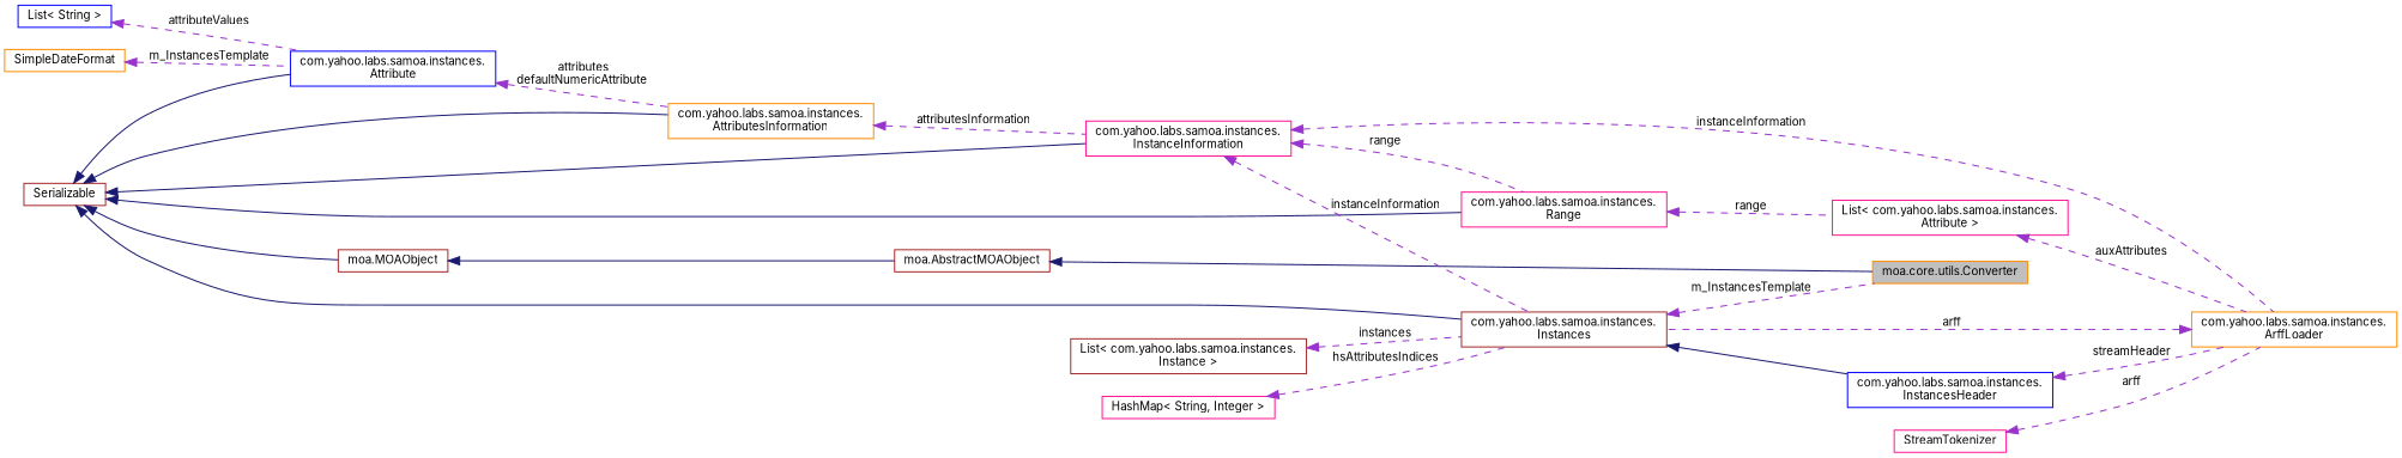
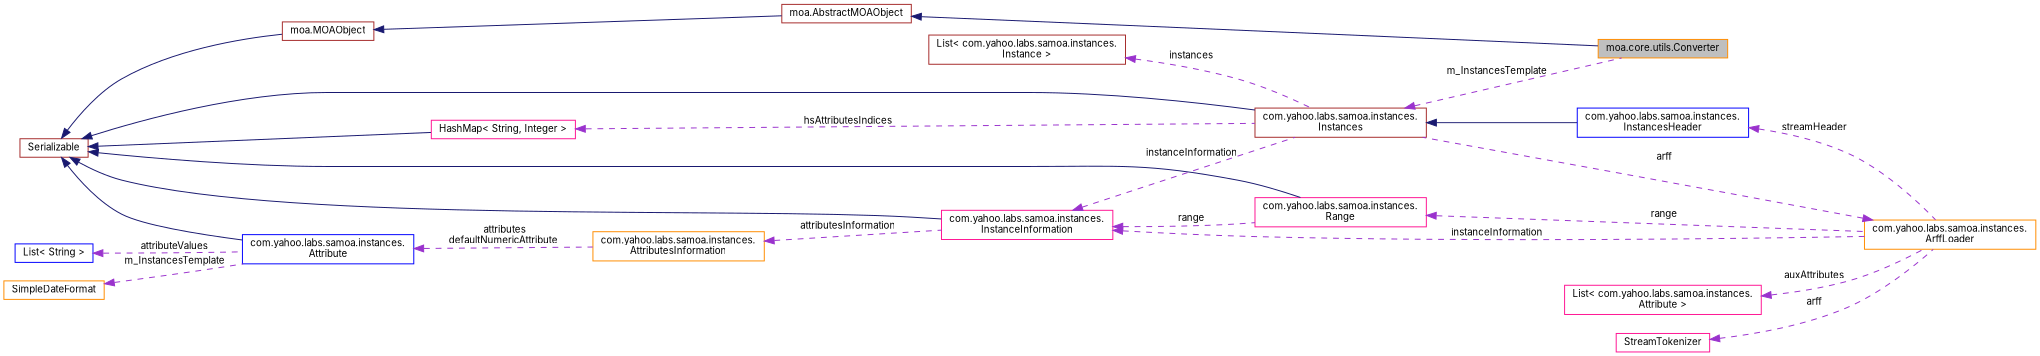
  digraph {
    fontname=Inter
    rankdir=LR
    node [color=brown fillcolor=white fontname=Inter fontsize=10 shape=record style=filled]
    edge [color=darkorchid3 dir=back fontname=Inter fontsize=10 labelfontname=Helvetica labelfontsize=10 style=dashed]
    n1 [color=darkorange fillcolor=grey75 fontcolor=black height=0.2 label="moa.core.utils.Converter" width=0.4]
    n2 [height=0.2 label="moa.AbstractMOAObject" width=0.4]
    n3 [height=0.2 label="moa.MOAObject" width=0.4]
    n4 [height=0.2 label=Serializable width=0.4]
    n5 [height=0.2 label="com.yahoo.labs.samoa.instances.\lInstances" width=0.4]
    n6 [color=deeppink height=0.2 label="com.yahoo.labs.samoa.instances.\lInstanceInformation" width=0.4]
    n7 [color=darkorange height=0.2 label="com.yahoo.labs.samoa.instances.\lAttributesInformation" width=0.4]
    n8 [color=blue height=0.2 label="com.yahoo.labs.samoa.instances.\lAttribute" width=0.4]
    n9 [color=deeppink height=0.2 label="com.yahoo.labs.samoa.instances.\lRange" width=0.4]
    n10 [color=blue height=0.2 label="com.yahoo.labs.samoa.instances.\lInstancesHeader" width=0.4]
    n11 [color=darkorange height=0.2 label="com.yahoo.labs.samoa.instances.\lArffLoader" width=0.4]
    n12 [color=deeppink height=0.2 label="List\< com.yahoo.labs.samoa.instances.\lAttribute \>" width=0.4]
    n13 [color=blue height=0.2 label="List\< String \>" width=0.4]
    n14 [color=darkorange height=0.2 label=SimpleDateFormat width=0.4]
    n15 [color=deeppink height=0.2 label=StreamTokenizer width=0.4]
    n16 [height=0.2 label="List\< com.yahoo.labs.samoa.instances.\lInstance \>" width=0.4]
    n17 [color=deeppink height=0.2 label="HashMap\< String, Integer \>" width=0.4]
    n2 -> n1 [color=midnightblue style=solid]
    n3 -> n2 [color=midnightblue style=solid]
    n4 -> n3 [color=midnightblue style=solid]
    n4 -> n5 [color=midnightblue style=solid]
    n4 -> n6 [color=midnightblue style=solid]
-   n4 -> n7 [color=midnightblue style=solid]
+   n4 -> n17 [color=midnightblue style=solid]
    n4 -> n8 [color=midnightblue style=solid]
    n4 -> n9 [color=midnightblue style=solid]
    n5 -> n1 [label=" m_InstancesTemplate"]
    n5 -> n10 [color=midnightblue style=solid]
    n6 -> n5 [label=" instanceInformation"]
    n6 -> n9 [label=" range"]
    n6 -> n11 [label=" instanceInformation"]
    n7 -> n6 [label=" attributesInformation"]
    n8 -> n7 [label=" attributes\ndefaultNumericAttribute"]
-   n9 -> n12 [label=" range"]
+   n9 -> n11 [label=" range"]
    n10 -> n11 [label=" streamHeader"]
    n11 -> n5 [label=" arff"]
    n12 -> n11 [label=" auxAttributes"]
    n13 -> n8 [label=" attributeValues"]
    n14 -> n8 [label=" m_InstancesTemplate"]
    n15 -> n11 [label=" arff"]
    n16 -> n5 [label=" instances"]
    n17 -> n5 [label=" hsAttributesIndices"]
  }
